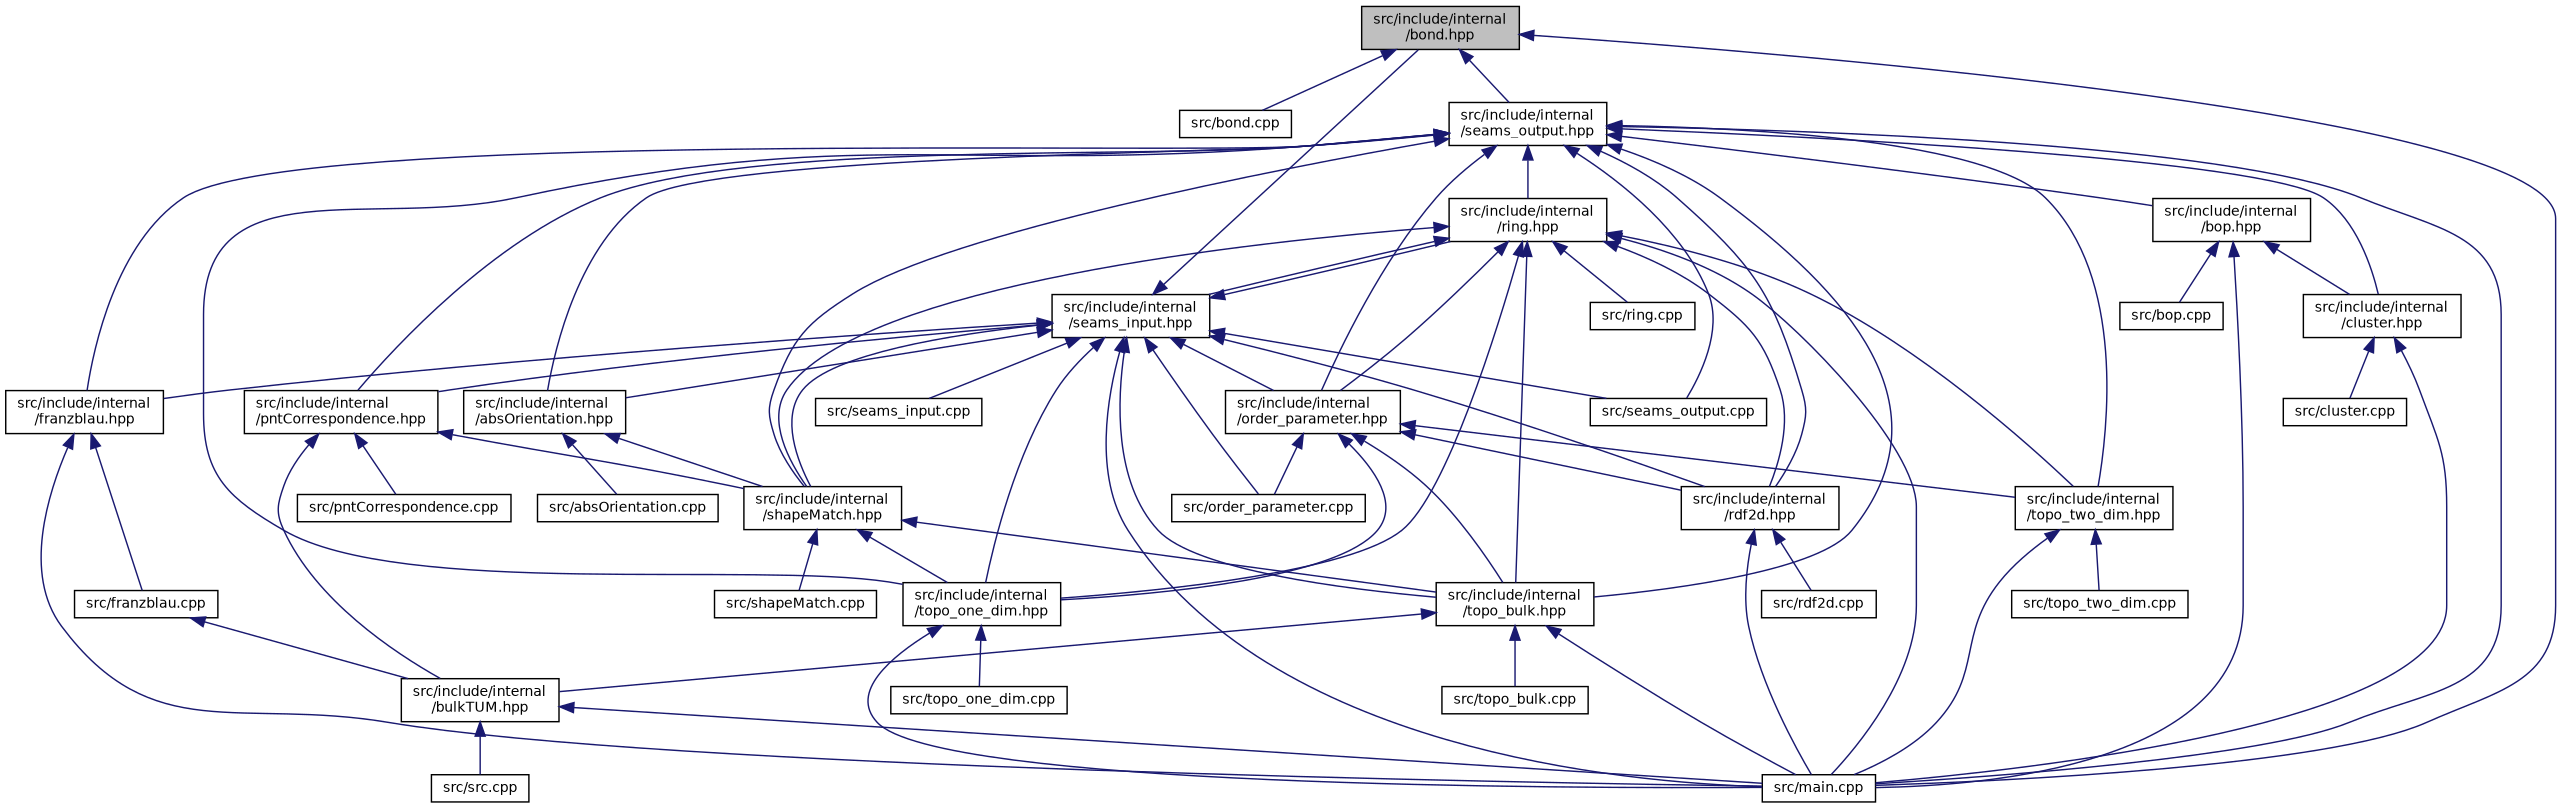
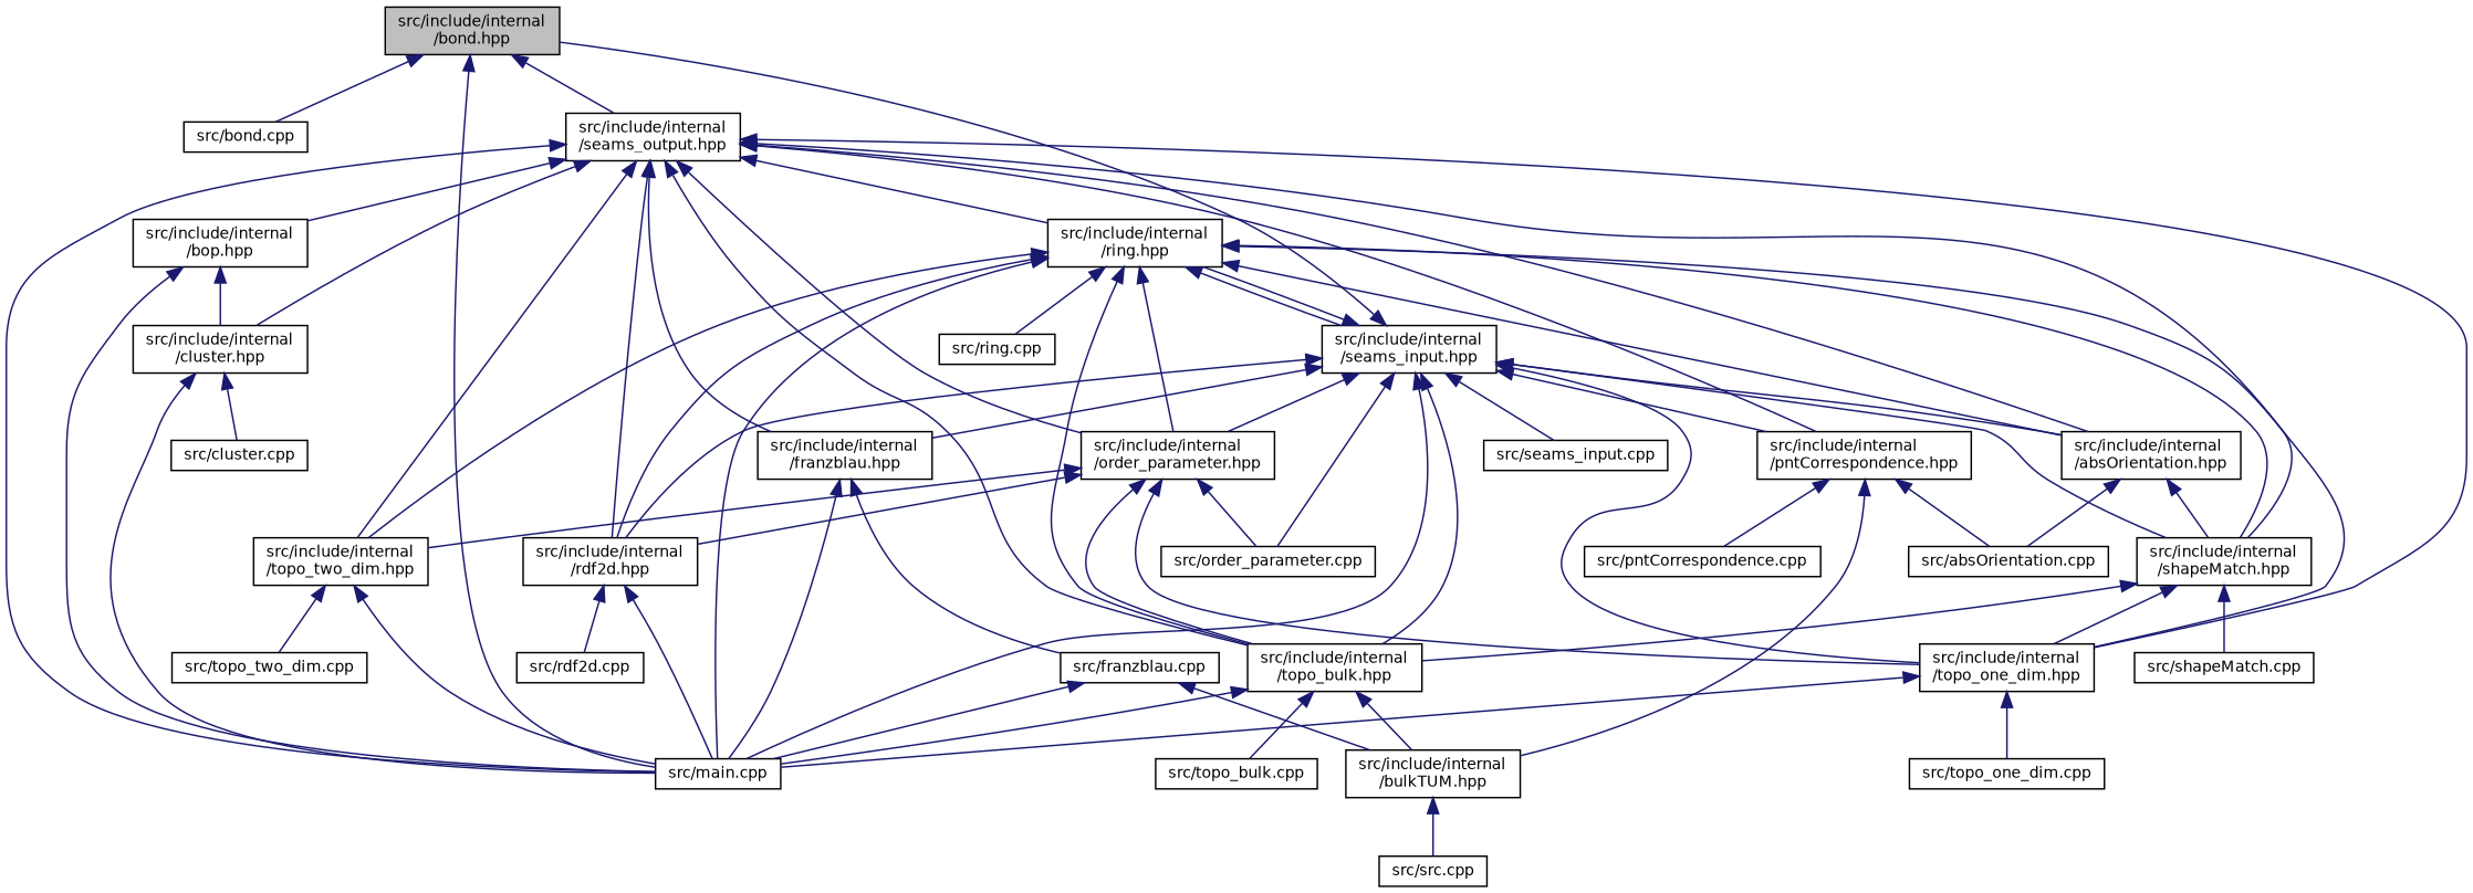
  digraph {
    node [color=black fillcolor=white fontname=Helvetica fontsize=10 shape=record style=filled]
    edge [color=midnightblue dir=back fontname=Helvetica fontsize=10 labelfontname=Helvetica labelfontsize=10 style=solid]
    n1 [fillcolor=grey75 fontcolor=black height=0.2 label="src/include/internal\l/bond.hpp" width=0.4]
    n2 [height=0.2 label="src/bond.cpp" width=0.4]
    n3 [height=0.2 label="src/include/internal\l/seams_output.hpp" width=0.4]
    n4 [height=0.2 label="src/main.cpp" width=0.4]
    n5 [height=0.2 label="src/include/internal\l/absOrientation.hpp" width=0.4]
    n6 [height=0.2 label="src/include/internal\l/shapeMatch.hpp" width=0.4]
    n7 [height=0.2 label="src/include/internal\l/topo_bulk.hpp" width=0.4]
    n8 [height=0.2 label="src/include/internal\l/topo_one_dim.hpp" width=0.4]
    n9 [height=0.2 label="src/include/internal\l/bop.hpp" width=0.4]
    n10 [height=0.2 label="src/include/internal\l/cluster.hpp" width=0.4]
    n11 [height=0.2 label="src/include/internal\l/franzblau.hpp" width=0.4]
    n12 [height=0.2 label="src/include/internal\l/order_parameter.hpp" width=0.4]
    n13 [height=0.2 label="src/include/internal\l/rdf2d.hpp" width=0.4]
    n14 [height=0.2 label="src/include/internal\l/topo_two_dim.hpp" width=0.4]
    n15 [height=0.2 label="src/include/internal\l/pntCorrespondence.hpp" width=0.4]
    n16 [height=0.2 label="src/include/internal\l/ring.hpp" width=0.4]
-   n17 [height=0.2 label="src/seams_output.cpp" width=0.4]
    n18 [height=0.2 label="src/absOrientation.cpp" width=0.4]
    n19 [height=0.2 label="src/shapeMatch.cpp" width=0.4]
    n20 [height=0.2 label="src/include/internal\l/bulkTUM.hpp" width=0.4]
    n21 [height=0.2 label="src/topo_bulk.cpp" width=0.4]
    n22 [height=0.2 label="src/topo_one_dim.cpp" width=0.4]
-   n23 [height=0.2 label="src/bop.cpp" width=0.4]
    n24 [height=0.2 label="src/cluster.cpp" width=0.4]
    n25 [height=0.2 label="src/franzblau.cpp" width=0.4]
    n26 [height=0.2 label="src/order_parameter.cpp" width=0.4]
    n27 [height=0.2 label="src/rdf2d.cpp" width=0.4]
    n28 [height=0.2 label="src/topo_two_dim.cpp" width=0.4]
    n29 [height=0.2 label="src/pntCorrespondence.cpp" width=0.4]
    n30 [height=0.2 label="src/include/internal\l/seams_input.hpp" width=0.4]
    n31 [height=0.2 label="src/ring.cpp" width=0.4]
    n32 [height=0.2 label="src/src.cpp" width=0.4]
    n33 [height=0.2 label="src/seams_input.cpp" width=0.4]
    n1 -> n2
    n1 -> n3
    n1 -> n4
    n3 -> n4
    n3 -> n5
    n3 -> n6
    n3 -> n7
    n3 -> n8
    n3 -> n9
    n3 -> n10
    n3 -> n11
    n3 -> n12
    n3 -> n13
    n3 -> n14
    n3 -> n15
    n3 -> n16
-   n3 -> n17
    n5 -> n6
    n5 -> n18
    n6 -> n7
    n6 -> n8
    n6 -> n19
    n7 -> n4
    n7 -> n20
    n7 -> n21
    n8 -> n4
    n8 -> n22
    n9 -> n4
    n9 -> n10
-   n9 -> n23
    n10 -> n4
    n10 -> n24
    n11 -> n4
    n11 -> n25
    n12 -> n7
    n12 -> n8
    n12 -> n13
    n12 -> n14
    n12 -> n26
    n13 -> n4
    n13 -> n27
    n14 -> n4
    n14 -> n28
-   n15 -> n6
+   n15 -> n18
    n15 -> n20
    n15 -> n29
    n16 -> n4
+   n16 -> n5
    n16 -> n6
    n16 -> n7
    n16 -> n8
    n16 -> n12
    n16 -> n13
    n16 -> n14
    n16 -> n30
    n16 -> n31
-   n20 -> n4
+   n25 -> n4
    n20 -> n32
    n25 -> n20
    n30 -> n1
    n30 -> n4
    n30 -> n5
    n30 -> n6
    n30 -> n7
    n30 -> n8
    n30 -> n11
    n30 -> n12
    n30 -> n13
    n30 -> n15
    n30 -> n16
-   n30 -> n17
    n30 -> n26
    n30 -> n33
  }
